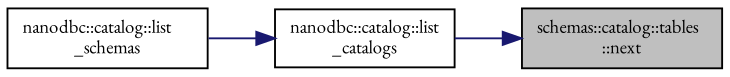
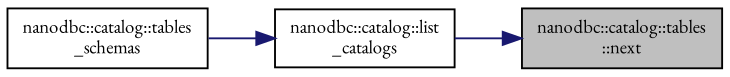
  digraph {
    fontname="EB Garamond"
    rankdir=RL
    node [color=black fillcolor=white fontname="EB Garamond" fontsize=10 shape=record style=filled]
    edge [color=midnightblue dir=back fontname="EB Garamond" fontsize=10 labelfontname=Helvetica labelfontsize=10 style=solid]
-   n1 [fillcolor=grey75 fontcolor=black height=0.2 label="schemas::catalog::tables\l::next" width=0.4]
+   n1 [fillcolor=grey75 fontcolor=black height=0.2 label="nanodbc::catalog::tables\l::next" width=0.4]
    n2 [height=0.2 label="nanodbc::catalog::list\l_catalogs" width=0.4]
-   n3 [height=0.2 label="nanodbc::catalog::list\l_schemas" width=0.4]
+   n3 [height=0.2 label="nanodbc::catalog::tables\l_schemas" width=0.4]
    n1 -> n2
    n2 -> n3
  }
